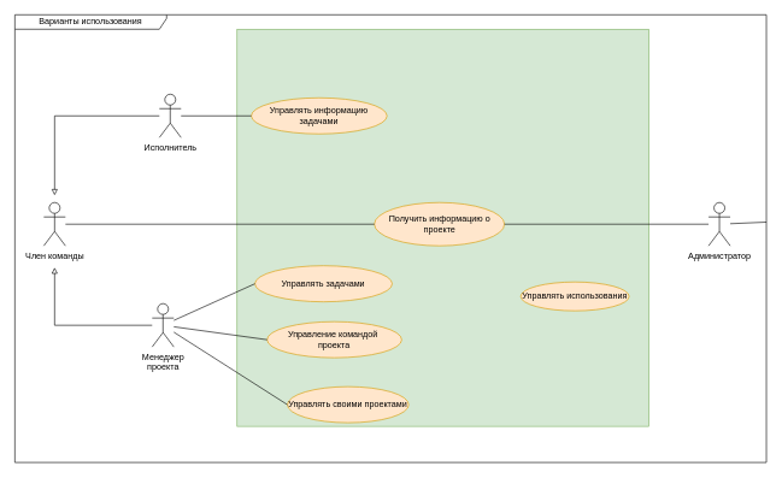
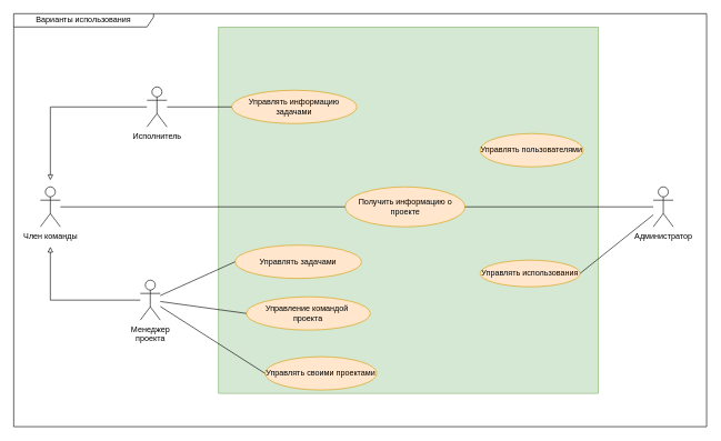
  <mxCell id="0" />
  <mxCell id="1" parent="0" />
  <mxCell id="2" value="" style="html=1;dropTarget=0;whiteSpace=wrap;fillColor=#d5e8d4;strokeColor=#82b366;" parent="1" vertex="1"><mxGeometry x="327.5" y="40" width="570" height="550" as="geometry" /></mxCell>
  <mxCell id="3" value="&lt;div&gt;Член команды&lt;br&gt;&lt;/div&gt;" style="shape=umlActor;verticalLabelPosition=bottom;verticalAlign=top;html=1;outlineConnect=0;" parent="1" vertex="1"><mxGeometry x="60" y="280" width="30" height="60" as="geometry" /></mxCell>
  <mxCell id="4" value="Исполнитель" style="shape=umlActor;verticalLabelPosition=bottom;verticalAlign=top;html=1;outlineConnect=0;" parent="1" vertex="1"><mxGeometry x="220" y="130" width="30" height="60" as="geometry" /></mxCell>
  <mxCell id="5" value="&lt;div&gt;Менеджер&lt;/div&gt;&lt;div&gt;проекта&lt;/div&gt;" style="shape=umlActor;verticalLabelPosition=bottom;verticalAlign=top;html=1;outlineConnect=0;" parent="1" vertex="1"><mxGeometry x="210" y="420" width="30" height="60" as="geometry" /></mxCell>
  <mxCell id="6" value="" style="endArrow=none;html=1;rounded=0;endFill=0;startArrow=block;startFill=0;" parent="1" target="5" edge="1"><mxGeometry width="50" height="50" relative="1" as="geometry"><mxPoint x="75" y="370" as="sourcePoint" /><mxPoint x="280" y="453" as="targetPoint" /><Array as="points"><mxPoint x="75" y="450" /></Array></mxGeometry></mxCell>
  <mxCell id="7" value="" style="endArrow=none;html=1;rounded=0;endFill=0;startArrow=block;startFill=0;" parent="1" target="4" edge="1"><mxGeometry width="50" height="50" relative="1" as="geometry"><mxPoint x="75" y="270" as="sourcePoint" /><mxPoint x="290" y="403" as="targetPoint" /><Array as="points"><mxPoint x="75" y="160" /></Array></mxGeometry></mxCell>
  <mxCell id="8" value="Управлять задачами" style="ellipse;whiteSpace=wrap;html=1;fillColor=#ffe6cc;strokeColor=#d79b00;" parent="1" vertex="1"><mxGeometry x="352.19" y="367.5" width="190" height="50" as="geometry" /></mxCell>
  <mxCell id="9" value="&lt;div&gt;Получить информацию о проекте&lt;/div&gt;" style="ellipse;whiteSpace=wrap;html=1;fillColor=#ffe6cc;strokeColor=#d79b00;" parent="1" vertex="1"><mxGeometry x="517.5" y="280" width="180" height="60" as="geometry" /></mxCell>
  <mxCell id="10" value="" style="endArrow=none;html=1;rounded=0;entryX=0;entryY=0.5;entryDx=0;entryDy=0;" parent="1" source="5" target="8" edge="1"><mxGeometry width="50" height="50" relative="1" as="geometry"><mxPoint x="290" y="430" as="sourcePoint" /><mxPoint x="530" y="250" as="targetPoint" /></mxGeometry></mxCell>
  <mxCell id="11" value="" style="endArrow=none;html=1;rounded=0;entryX=0;entryY=0.5;entryDx=0;entryDy=0;" parent="1" source="3" target="9" edge="1"><mxGeometry width="50" height="50" relative="1" as="geometry"><mxPoint x="480" y="300" as="sourcePoint" /><mxPoint x="530" y="250" as="targetPoint" /></mxGeometry></mxCell>
  <mxCell id="12" value="Варианты использования" style="shape=umlFrame;whiteSpace=wrap;html=1;pointerEvents=0;width=210;height=20;" parent="1" vertex="1"><mxGeometry x="20" y="20" width="1040" height="620" as="geometry" /></mxCell>
  <mxCell id="13" value="&lt;div&gt;Управление командой&amp;nbsp;&lt;/div&gt;&lt;div&gt;проекта&lt;/div&gt;" style="ellipse;whiteSpace=wrap;html=1;fillColor=#ffe6cc;strokeColor=#d79b00;" parent="1" vertex="1"><mxGeometry x="369.06" y="445" width="186.25" height="50" as="geometry" /></mxCell>
  <mxCell id="14" value="" style="endArrow=none;html=1;rounded=0;entryX=0;entryY=0.5;entryDx=0;entryDy=0;" parent="1" source="5" target="13" edge="1"><mxGeometry width="50" height="50" relative="1" as="geometry"><mxPoint x="480" y="330" as="sourcePoint" /><mxPoint x="530" y="280" as="targetPoint" /></mxGeometry></mxCell>
- <mxCell id="16" value="" style="endArrow=none;html=1;rounded=0;" parent="1" source="17" target="12" edge="1"><mxGeometry width="50" height="50" relative="1" as="geometry"><mxPoint x="480" y="330" as="sourcePoint" /><mxPoint x="880" y="545" as="targetPoint" /></mxGeometry></mxCell>
+ <mxCell id="15" value="Управлять пользователями" style="ellipse;whiteSpace=wrap;html=1;fillColor=#ffe6cc;strokeColor=#d79b00;" parent="1" vertex="1"><mxGeometry x="720" y="200" width="155" height="50" as="geometry" /></mxCell>
+ <mxCell id="16" value="" style="endArrow=none;html=1;rounded=0;entryX=1;entryY=0.5;entryDx=0;entryDy=0;" parent="1" source="17" target="23" edge="1"><mxGeometry width="50" height="50" relative="1" as="geometry"><mxPoint x="480" y="330" as="sourcePoint" /><mxPoint x="880" y="545" as="targetPoint" /></mxGeometry></mxCell>
  <mxCell id="17" value="&lt;div&gt;Администратор&lt;/div&gt;" style="shape=umlActor;verticalLabelPosition=bottom;verticalAlign=top;html=1;outlineConnect=0;" parent="1" vertex="1"><mxGeometry x="980" y="280" width="30" height="60" as="geometry" /></mxCell>
  <mxCell id="18" value="Управлять своими проектами" style="ellipse;whiteSpace=wrap;html=1;fillColor=#ffe6cc;strokeColor=#d79b00;" parent="1" vertex="1"><mxGeometry x="397.19" y="535" width="167.81" height="50" as="geometry" /></mxCell>
  <mxCell id="19" value="" style="endArrow=none;html=1;rounded=0;entryX=0;entryY=0.5;entryDx=0;entryDy=0;" parent="1" source="5" target="18" edge="1"><mxGeometry width="50" height="50" relative="1" as="geometry"><mxPoint x="550" y="410" as="sourcePoint" /><mxPoint x="600" y="360" as="targetPoint" /></mxGeometry></mxCell>
  <mxCell id="20" value="" style="endArrow=none;html=1;rounded=0;exitX=1;exitY=0.5;exitDx=0;exitDy=0;" parent="1" source="9" target="17" edge="1"><mxGeometry width="50" height="50" relative="1" as="geometry"><mxPoint x="550" y="460" as="sourcePoint" /><mxPoint x="600" y="410" as="targetPoint" /></mxGeometry></mxCell>
  <mxCell id="21" value="Управлять информацию задачами" style="ellipse;whiteSpace=wrap;html=1;fillColor=#ffe6cc;strokeColor=#d79b00;" parent="1" vertex="1"><mxGeometry x="347.19" y="135" width="187.81" height="50" as="geometry" /></mxCell>
  <mxCell id="22" value="" style="endArrow=none;html=1;rounded=0;entryX=0;entryY=0.5;entryDx=0;entryDy=0;" parent="1" source="4" target="21" edge="1"><mxGeometry width="50" height="50" relative="1" as="geometry"><mxPoint x="550" y="360" as="sourcePoint" /><mxPoint x="600" y="310" as="targetPoint" /></mxGeometry></mxCell>
  <mxCell id="23" value="Управлять использования" style="ellipse;whiteSpace=wrap;html=1;fillColor=#ffe6cc;strokeColor=#d79b00;" parent="1" vertex="1"><mxGeometry x="720" y="390" width="150" height="40" as="geometry" /></mxCell>
